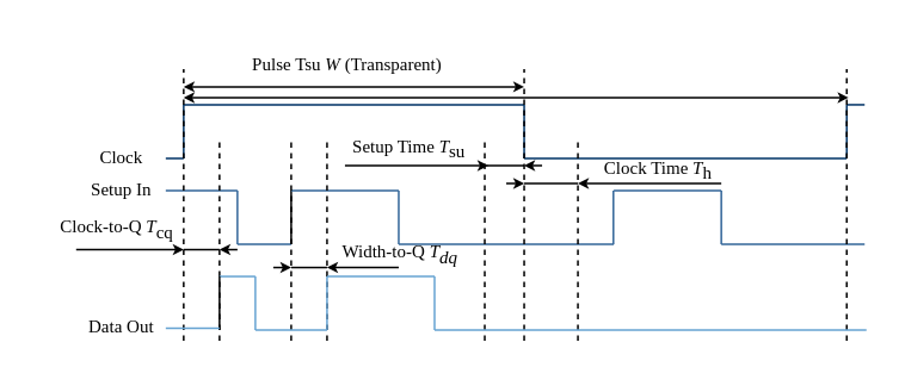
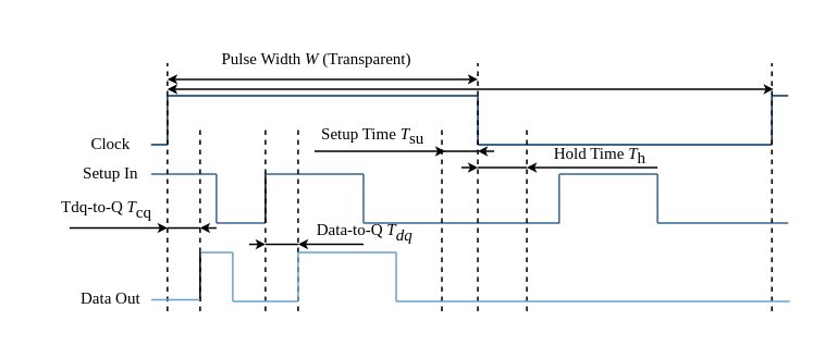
  <mxCell id="0" />
  <mxCell id="1" parent="0" />
- <mxCell id="2" value="&lt;font face=&quot;Times New Roman&quot; style=&quot;font-size: 10px;&quot;&gt;Width-to-Q &lt;i style=&quot;font-size: 10px;&quot;&gt;T&lt;sub style=&quot;font-size: 10px;&quot;&gt;dq&lt;/sub&gt;&lt;/i&gt;&lt;/font&gt;" style="text;html=1;strokeColor=none;fillColor=none;align=center;verticalAlign=middle;whiteSpace=wrap;rounded=0;fontSize=10;" vertex="1" parent="1"><mxGeometry x="178" y="127" width="90" height="30" as="geometry" /></mxCell>
+ <mxCell id="2" value="&lt;font face=&quot;Times New Roman&quot; style=&quot;font-size: 10px;&quot;&gt;Data-to-Q &lt;i style=&quot;font-size: 10px;&quot;&gt;T&lt;sub style=&quot;font-size: 10px;&quot;&gt;dq&lt;/sub&gt;&lt;/i&gt;&lt;/font&gt;" style="text;html=1;strokeColor=none;fillColor=none;align=center;verticalAlign=middle;whiteSpace=wrap;rounded=0;fontSize=10;" vertex="1" parent="1"><mxGeometry x="178" y="127" width="90" height="30" as="geometry" /></mxCell>
  <mxCell id="3" value="" style="endArrow=none;html=1;rounded=0;strokeColor=#003366;" edge="1" parent="1"><mxGeometry width="50" height="50" relative="1" as="geometry"><mxPoint x="92" y="88" as="sourcePoint" /><mxPoint x="102" y="88" as="targetPoint" /></mxGeometry></mxCell>
  <mxCell id="4" value="" style="endArrow=none;html=1;rounded=0;strokeColor=#003366;" edge="1" parent="1"><mxGeometry width="50" height="50" relative="1" as="geometry"><mxPoint x="102" y="88" as="sourcePoint" /><mxPoint x="102" y="58" as="targetPoint" /></mxGeometry></mxCell>
  <mxCell id="5" value="" style="endArrow=none;html=1;rounded=0;strokeColor=#003366;" edge="1" parent="1"><mxGeometry width="50" height="50" relative="1" as="geometry"><mxPoint x="102" y="58" as="sourcePoint" /><mxPoint x="212" y="58" as="targetPoint" /><Array as="points"><mxPoint x="212" y="58" /><mxPoint x="292" y="58" /></Array></mxGeometry></mxCell>
  <mxCell id="6" value="" style="endArrow=none;html=1;rounded=0;strokeColor=#003366;" edge="1" parent="1"><mxGeometry width="50" height="50" relative="1" as="geometry"><mxPoint x="292" y="88" as="sourcePoint" /><mxPoint x="402" y="88" as="targetPoint" /><Array as="points"><mxPoint x="402" y="88" /><mxPoint x="472" y="88" /></Array></mxGeometry></mxCell>
  <mxCell id="7" value="" style="endArrow=none;html=1;rounded=0;strokeColor=#003366;" edge="1" parent="1"><mxGeometry width="50" height="50" relative="1" as="geometry"><mxPoint x="472" y="58" as="sourcePoint" /><mxPoint x="482" y="58" as="targetPoint" /></mxGeometry></mxCell>
  <mxCell id="8" value="&lt;font style=&quot;font-size: 10px;&quot;&gt;Clock&lt;/font&gt;" style="text;html=1;align=center;verticalAlign=middle;resizable=0;points=[];autosize=1;strokeColor=none;fillColor=none;fontFamily=Times New Roman;fontSize=10;" vertex="1" parent="1"><mxGeometry x="42" y="72" width="50" height="30" as="geometry" /></mxCell>
  <mxCell id="9" value="&lt;font style=&quot;font-size: 10px;&quot;&gt;Setup In&lt;/font&gt;" style="text;html=1;align=center;verticalAlign=middle;resizable=0;points=[];autosize=1;strokeColor=none;fillColor=none;fontFamily=Times New Roman;fontSize=10;" vertex="1" parent="1"><mxGeometry x="37" y="90" width="60" height="30" as="geometry" /></mxCell>
  <mxCell id="10" value="" style="endArrow=none;html=1;rounded=0;strokeColor=#336699;" edge="1" parent="1"><mxGeometry width="50" height="50" relative="1" as="geometry"><mxPoint x="92" y="106" as="sourcePoint" /><mxPoint x="132" y="106" as="targetPoint" /></mxGeometry></mxCell>
  <mxCell id="11" value="" style="endArrow=none;html=1;rounded=0;strokeColor=#003366;" edge="1" parent="1"><mxGeometry width="50" height="50" relative="1" as="geometry"><mxPoint x="292" y="88" as="sourcePoint" /><mxPoint x="292" y="58" as="targetPoint" /></mxGeometry></mxCell>
  <mxCell id="12" value="" style="endArrow=none;html=1;rounded=0;strokeColor=#003366;" edge="1" parent="1"><mxGeometry width="50" height="50" relative="1" as="geometry"><mxPoint x="472" y="88" as="sourcePoint" /><mxPoint x="472" y="58" as="targetPoint" /></mxGeometry></mxCell>
  <mxCell id="13" value="" style="endArrow=none;html=1;rounded=0;strokeColor=#336699;" edge="1" parent="1"><mxGeometry width="50" height="50" relative="1" as="geometry"><mxPoint x="132" y="136" as="sourcePoint" /><mxPoint x="132" y="106" as="targetPoint" /></mxGeometry></mxCell>
  <mxCell id="14" value="" style="endArrow=none;html=1;rounded=0;" edge="1" parent="1"><mxGeometry width="50" height="50" relative="1" as="geometry"><mxPoint x="162" y="136" as="sourcePoint" /><mxPoint x="162" y="106" as="targetPoint" /></mxGeometry></mxCell>
  <mxCell id="15" value="" style="endArrow=none;html=1;rounded=0;strokeColor=#336699;" edge="1" parent="1"><mxGeometry width="50" height="50" relative="1" as="geometry"><mxPoint x="132" y="136" as="sourcePoint" /><mxPoint x="162" y="136" as="targetPoint" /></mxGeometry></mxCell>
  <mxCell id="16" value="" style="endArrow=none;html=1;rounded=0;strokeColor=#336699;" edge="1" parent="1"><mxGeometry width="50" height="50" relative="1" as="geometry"><mxPoint x="162" y="106" as="sourcePoint" /><mxPoint x="222" y="106" as="targetPoint" /></mxGeometry></mxCell>
  <mxCell id="17" value="" style="endArrow=none;html=1;rounded=0;strokeColor=#336699;" edge="1" parent="1"><mxGeometry width="50" height="50" relative="1" as="geometry"><mxPoint x="222" y="136" as="sourcePoint" /><mxPoint x="342" y="136" as="targetPoint" /></mxGeometry></mxCell>
  <mxCell id="18" value="" style="endArrow=none;html=1;rounded=0;strokeColor=#336699;" edge="1" parent="1"><mxGeometry width="50" height="50" relative="1" as="geometry"><mxPoint x="222" y="136" as="sourcePoint" /><mxPoint x="222" y="106" as="targetPoint" /></mxGeometry></mxCell>
  <mxCell id="19" value="" style="endArrow=none;html=1;rounded=0;strokeColor=#336699;" edge="1" parent="1"><mxGeometry width="50" height="50" relative="1" as="geometry"><mxPoint x="341.8" y="136" as="sourcePoint" /><mxPoint x="341.8" y="106" as="targetPoint" /></mxGeometry></mxCell>
  <mxCell id="20" value="" style="endArrow=none;html=1;rounded=0;strokeColor=#336699;" edge="1" parent="1"><mxGeometry width="50" height="50" relative="1" as="geometry"><mxPoint x="342" y="106" as="sourcePoint" /><mxPoint x="402" y="106" as="targetPoint" /></mxGeometry></mxCell>
  <mxCell id="21" value="" style="endArrow=none;html=1;rounded=0;strokeColor=#336699;" edge="1" parent="1"><mxGeometry width="50" height="50" relative="1" as="geometry"><mxPoint x="402" y="136" as="sourcePoint" /><mxPoint x="402" y="106" as="targetPoint" /></mxGeometry></mxCell>
  <mxCell id="22" value="" style="endArrow=none;html=1;rounded=0;strokeColor=#336699;" edge="1" parent="1"><mxGeometry width="50" height="50" relative="1" as="geometry"><mxPoint x="402" y="136" as="sourcePoint" /><mxPoint x="482" y="136" as="targetPoint" /></mxGeometry></mxCell>
  <mxCell id="23" value="" style="endArrow=none;dashed=1;html=1;rounded=0;" edge="1" parent="1"><mxGeometry width="50" height="50" relative="1" as="geometry"><mxPoint x="102" y="190" as="sourcePoint" /><mxPoint x="102" y="38" as="targetPoint" /></mxGeometry></mxCell>
  <mxCell id="24" value="" style="endArrow=none;dashed=1;html=1;rounded=0;" edge="1" parent="1"><mxGeometry width="50" height="50" relative="1" as="geometry"><mxPoint x="122" y="190" as="sourcePoint" /><mxPoint x="122" y="78" as="targetPoint" /></mxGeometry></mxCell>
  <mxCell id="25" value="" style="endArrow=none;dashed=1;html=1;rounded=0;" edge="1" parent="1"><mxGeometry width="50" height="50" relative="1" as="geometry"><mxPoint x="162" y="190" as="sourcePoint" /><mxPoint x="162" y="78" as="targetPoint" /></mxGeometry></mxCell>
  <mxCell id="26" value="" style="endArrow=none;dashed=1;html=1;rounded=0;" edge="1" parent="1"><mxGeometry width="50" height="50" relative="1" as="geometry"><mxPoint x="182" y="190" as="sourcePoint" /><mxPoint x="182" y="78" as="targetPoint" /></mxGeometry></mxCell>
  <mxCell id="27" value="" style="endArrow=none;dashed=1;html=1;rounded=0;" edge="1" parent="1"><mxGeometry width="50" height="50" relative="1" as="geometry"><mxPoint x="270" y="190" as="sourcePoint" /><mxPoint x="270" y="78" as="targetPoint" /></mxGeometry></mxCell>
  <mxCell id="28" value="" style="endArrow=none;dashed=1;html=1;rounded=0;" edge="1" parent="1"><mxGeometry width="50" height="50" relative="1" as="geometry"><mxPoint x="292" y="190" as="sourcePoint" /><mxPoint x="292" y="38" as="targetPoint" /></mxGeometry></mxCell>
  <mxCell id="29" value="" style="endArrow=none;dashed=1;html=1;rounded=0;" edge="1" parent="1"><mxGeometry width="50" height="50" relative="1" as="geometry"><mxPoint x="322" y="190" as="sourcePoint" /><mxPoint x="322" y="78" as="targetPoint" /></mxGeometry></mxCell>
  <mxCell id="30" value="" style="endArrow=none;dashed=1;html=1;rounded=0;" edge="1" parent="1"><mxGeometry width="50" height="50" relative="1" as="geometry"><mxPoint x="472" y="190" as="sourcePoint" /><mxPoint x="472" y="38" as="targetPoint" /></mxGeometry></mxCell>
  <mxCell id="31" value="" style="endArrow=classic;startArrow=classic;html=1;rounded=0;endSize=3;startSize=3;" edge="1" parent="1"><mxGeometry width="50" height="50" relative="1" as="geometry"><mxPoint x="102" y="48" as="sourcePoint" /><mxPoint x="292" y="48" as="targetPoint" /></mxGeometry></mxCell>
  <mxCell id="32" value="" style="endArrow=classic;startArrow=classic;html=1;rounded=0;endSize=3;startSize=3;" edge="1" parent="1"><mxGeometry width="50" height="50" relative="1" as="geometry"><mxPoint x="102" y="54" as="sourcePoint" /><mxPoint x="473" y="54" as="targetPoint" /></mxGeometry></mxCell>
  <mxCell id="33" value="" style="endArrow=none;html=1;rounded=0;strokeColor=#66A3D2;" edge="1" parent="1"><mxGeometry width="50" height="50" relative="1" as="geometry"><mxPoint x="122" y="154" as="sourcePoint" /><mxPoint x="142" y="154" as="targetPoint" /></mxGeometry></mxCell>
  <mxCell id="34" value="" style="endArrow=none;html=1;rounded=0;strokeColor=#66A3D2;" edge="1" parent="1"><mxGeometry width="50" height="50" relative="1" as="geometry"><mxPoint x="142" y="184" as="sourcePoint" /><mxPoint x="142" y="154" as="targetPoint" /></mxGeometry></mxCell>
  <mxCell id="35" value="" style="endArrow=none;html=1;rounded=0;strokeColor=#66A3D2;" edge="1" parent="1"><mxGeometry width="50" height="50" relative="1" as="geometry"><mxPoint x="182" y="184" as="sourcePoint" /><mxPoint x="182" y="154" as="targetPoint" /></mxGeometry></mxCell>
  <mxCell id="36" value="" style="endArrow=none;html=1;rounded=0;strokeColor=#66A3D2;" edge="1" parent="1"><mxGeometry width="50" height="50" relative="1" as="geometry"><mxPoint x="142" y="184" as="sourcePoint" /><mxPoint x="182" y="184" as="targetPoint" /></mxGeometry></mxCell>
  <mxCell id="37" value="" style="endArrow=none;html=1;rounded=0;strokeColor=#66A3D2;" edge="1" parent="1"><mxGeometry width="50" height="50" relative="1" as="geometry"><mxPoint x="182" y="154" as="sourcePoint" /><mxPoint x="242" y="154" as="targetPoint" /></mxGeometry></mxCell>
  <mxCell id="38" value="" style="endArrow=none;html=1;rounded=0;strokeColor=#66A3D2;" edge="1" parent="1"><mxGeometry width="50" height="50" relative="1" as="geometry"><mxPoint x="242" y="184" as="sourcePoint" /><mxPoint x="483" y="184" as="targetPoint" /></mxGeometry></mxCell>
  <mxCell id="39" value="" style="endArrow=none;html=1;rounded=0;strokeColor=#66A3D2;" edge="1" parent="1"><mxGeometry width="50" height="50" relative="1" as="geometry"><mxPoint x="242" y="184" as="sourcePoint" /><mxPoint x="242" y="154" as="targetPoint" /></mxGeometry></mxCell>
  <mxCell id="40" value="" style="endArrow=none;html=1;rounded=0;" edge="1" parent="1"><mxGeometry width="50" height="50" relative="1" as="geometry"><mxPoint x="122" y="184" as="sourcePoint" /><mxPoint x="122" y="154" as="targetPoint" /></mxGeometry></mxCell>
  <mxCell id="41" value="" style="endArrow=none;html=1;rounded=0;strokeColor=#66A3D2;" edge="1" parent="1"><mxGeometry width="50" height="50" relative="1" as="geometry"><mxPoint x="92" y="183" as="sourcePoint" /><mxPoint x="122" y="183" as="targetPoint" /></mxGeometry></mxCell>
  <mxCell id="42" value="" style="endArrow=classic;html=1;rounded=0;endSize=3;" edge="1" parent="1"><mxGeometry width="50" height="50" relative="1" as="geometry"><mxPoint x="132" y="139" as="sourcePoint" /><mxPoint x="122" y="139" as="targetPoint" /></mxGeometry></mxCell>
  <mxCell id="43" value="" style="endArrow=classic;html=1;rounded=0;endSize=3;" edge="1" parent="1"><mxGeometry width="50" height="50" relative="1" as="geometry"><mxPoint x="42" y="139" as="sourcePoint" /><mxPoint x="102" y="139" as="targetPoint" /></mxGeometry></mxCell>
  <mxCell id="44" value="" style="endArrow=none;html=1;rounded=0;" edge="1" parent="1"><mxGeometry width="50" height="50" relative="1" as="geometry"><mxPoint x="102" y="139" as="sourcePoint" /><mxPoint x="122" y="139" as="targetPoint" /></mxGeometry></mxCell>
  <mxCell id="45" value="" style="endArrow=classic;html=1;rounded=0;endSize=3;" edge="1" parent="1"><mxGeometry width="50" height="50" relative="1" as="geometry"><mxPoint x="222" y="149" as="sourcePoint" /><mxPoint x="182" y="149" as="targetPoint" /></mxGeometry></mxCell>
  <mxCell id="46" value="" style="endArrow=classic;html=1;rounded=0;endSize=3;" edge="1" parent="1"><mxGeometry width="50" height="50" relative="1" as="geometry"><mxPoint x="152" y="149" as="sourcePoint" /><mxPoint x="162" y="149" as="targetPoint" /></mxGeometry></mxCell>
  <mxCell id="47" value="" style="endArrow=none;html=1;rounded=0;" edge="1" parent="1"><mxGeometry width="50" height="50" relative="1" as="geometry"><mxPoint x="162" y="149" as="sourcePoint" /><mxPoint x="182" y="149" as="targetPoint" /></mxGeometry></mxCell>
  <mxCell id="48" value="" style="endArrow=classic;html=1;rounded=0;endSize=3;" edge="1" parent="1"><mxGeometry width="50" height="50" relative="1" as="geometry"><mxPoint x="402" y="102" as="sourcePoint" /><mxPoint x="322" y="102" as="targetPoint" /></mxGeometry></mxCell>
  <mxCell id="49" value="" style="endArrow=classic;html=1;rounded=0;endSize=3;" edge="1" parent="1"><mxGeometry width="50" height="50" relative="1" as="geometry"><mxPoint x="282" y="102" as="sourcePoint" /><mxPoint x="292" y="102" as="targetPoint" /></mxGeometry></mxCell>
  <mxCell id="50" value="" style="endArrow=none;html=1;rounded=0;" edge="1" parent="1"><mxGeometry width="50" height="50" relative="1" as="geometry"><mxPoint x="292" y="102" as="sourcePoint" /><mxPoint x="322" y="102" as="targetPoint" /></mxGeometry></mxCell>
  <mxCell id="51" value="" style="endArrow=classic;html=1;rounded=0;endSize=3;" edge="1" parent="1"><mxGeometry width="50" height="50" relative="1" as="geometry"><mxPoint x="302" y="92" as="sourcePoint" /><mxPoint x="292" y="92" as="targetPoint" /></mxGeometry></mxCell>
  <mxCell id="52" value="" style="endArrow=classic;html=1;rounded=0;endSize=3;" edge="1" parent="1"><mxGeometry width="50" height="50" relative="1" as="geometry"><mxPoint x="192" y="92" as="sourcePoint" /><mxPoint x="272" y="92" as="targetPoint" /></mxGeometry></mxCell>
  <mxCell id="53" value="" style="endArrow=none;html=1;rounded=0;" edge="1" parent="1"><mxGeometry width="50" height="50" relative="1" as="geometry"><mxPoint x="271" y="92" as="sourcePoint" /><mxPoint x="292" y="92" as="targetPoint" /></mxGeometry></mxCell>
- <mxCell id="54" value="&lt;font face=&quot;Times New Roman&quot; style=&quot;font-size: 10px;&quot;&gt;Clock Time &lt;span style=&quot;font-size: 10px;&quot;&gt;&lt;i&gt;T&lt;/i&gt;&lt;sub style=&quot;font-size: 10px;&quot;&gt;h&lt;/sub&gt;&lt;/span&gt;&lt;/font&gt;" style="text;html=1;fillColor=none;align=center;verticalAlign=middle;whiteSpace=wrap;rounded=0;fontSize=10;strokeWidth=0;" vertex="1" parent="1"><mxGeometry x="322" y="80" width="90" height="30" as="geometry" /></mxCell>
+ <mxCell id="54" value="&lt;font face=&quot;Times New Roman&quot; style=&quot;font-size: 10px;&quot;&gt;Hold Time &lt;span style=&quot;font-size: 10px;&quot;&gt;&lt;i&gt;T&lt;/i&gt;&lt;sub style=&quot;font-size: 10px;&quot;&gt;h&lt;/sub&gt;&lt;/span&gt;&lt;/font&gt;" style="text;html=1;fillColor=none;align=center;verticalAlign=middle;whiteSpace=wrap;rounded=0;fontSize=10;strokeWidth=0;" vertex="1" parent="1"><mxGeometry x="322" y="80" width="90" height="30" as="geometry" /></mxCell>
  <mxCell id="55" value="&lt;font style=&quot;font-size: 10px;&quot;&gt;Data Out&lt;/font&gt;" style="text;html=1;align=center;verticalAlign=middle;resizable=0;points=[];autosize=1;strokeColor=none;fillColor=none;fontFamily=Times New Roman;fontSize=10;" vertex="1" parent="1"><mxGeometry x="32" y="167" width="70" height="30" as="geometry" /></mxCell>
- <mxCell id="56" value="&lt;font style=&quot;&quot;&gt;Pulse Tsu &lt;i style=&quot;font-size: 10px;&quot;&gt;W &lt;/i&gt;(Transparent)&lt;/font&gt;" style="text;html=1;align=center;verticalAlign=middle;resizable=0;points=[];autosize=1;strokeColor=none;fillColor=none;fontFamily=Times New Roman;fontSize=10;" vertex="1" parent="1"><mxGeometry x="123" y="20" width="140" height="30" as="geometry" /></mxCell>
+ <mxCell id="56" value="&lt;font style=&quot;&quot;&gt;Pulse Width &lt;i style=&quot;font-size: 10px;&quot;&gt;W &lt;/i&gt;(Transparent)&lt;/font&gt;" style="text;html=1;align=center;verticalAlign=middle;resizable=0;points=[];autosize=1;strokeColor=none;fillColor=none;fontFamily=Times New Roman;fontSize=10;" vertex="1" parent="1"><mxGeometry x="123" y="20" width="140" height="30" as="geometry" /></mxCell>
  <mxCell id="57" value="&lt;font face=&quot;Times New Roman&quot; style=&quot;font-size: 10px;&quot;&gt;Setup Time &lt;span style=&quot;font-size: 10px;&quot;&gt;&lt;i&gt;T&lt;/i&gt;&lt;span style=&quot;font-size: 10px;&quot;&gt;&lt;sub style=&quot;font-size: 10px;&quot;&gt;su&lt;/sub&gt;&lt;/span&gt;&lt;/span&gt;&lt;/font&gt;" style="text;html=1;strokeColor=none;fillColor=none;align=center;verticalAlign=middle;whiteSpace=wrap;rounded=0;fontSize=10;" vertex="1" parent="1"><mxGeometry x="183" y="68" width="90" height="30" as="geometry" /></mxCell>
- <mxCell id="58" value="&lt;font face=&quot;Times New Roman&quot; style=&quot;font-size: 10px;&quot;&gt;Clock-to-Q &lt;span style=&quot;font-size: 10px;&quot;&gt;&lt;i&gt;T&lt;/i&gt;&lt;sub style=&quot;font-size: 10px;&quot;&gt;cq&lt;/sub&gt;&lt;/span&gt;&lt;/font&gt;" style="text;html=1;strokeColor=none;fillColor=none;align=center;verticalAlign=middle;whiteSpace=wrap;rounded=0;fontSize=10;" vertex="1" parent="1"><mxGeometry y="113" width="90" height="30" as="geometry" x="20" /></mxCell>
+ <mxCell id="58" value="&lt;font face=&quot;Times New Roman&quot; style=&quot;font-size: 10px;&quot;&gt;Tdq-to-Q &lt;span style=&quot;font-size: 10px;&quot;&gt;&lt;i&gt;T&lt;/i&gt;&lt;sub style=&quot;font-size: 10px;&quot;&gt;cq&lt;/sub&gt;&lt;/span&gt;&lt;/font&gt;" style="text;html=1;strokeColor=none;fillColor=none;align=center;verticalAlign=middle;whiteSpace=wrap;rounded=0;fontSize=10;" vertex="1" parent="1"><mxGeometry y="113" width="90" height="30" as="geometry" x="20" /></mxCell>
